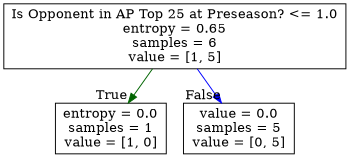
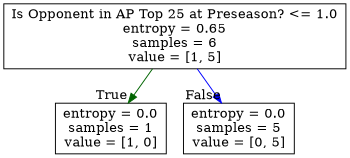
  digraph {
    fontname="DejaVu Serif"
    node [shape=box fontname="DejaVu Serif"]
    edge [labeldistance=2.5 fontname="DejaVu Serif"]
    n1 [label="Is Opponent in AP Top 25 at Preseason? <= 1.0\nentropy = 0.65\nsamples = 6\nvalue = [1, 5]"]
    n2 [label="entropy = 0.0\nsamples = 1\nvalue = [1, 0]"]
-   n3 [label="value = 0.0\nsamples = 5\nvalue = [0, 5]"]
+   n3 [label="entropy = 0.0\nsamples = 5\nvalue = [0, 5]"]
    n1 -> n2 [headlabel=True labelangle=45 color=darkgreen]
    n1 -> n3 [headlabel=False labelangle=-45 color=blue]
  }
